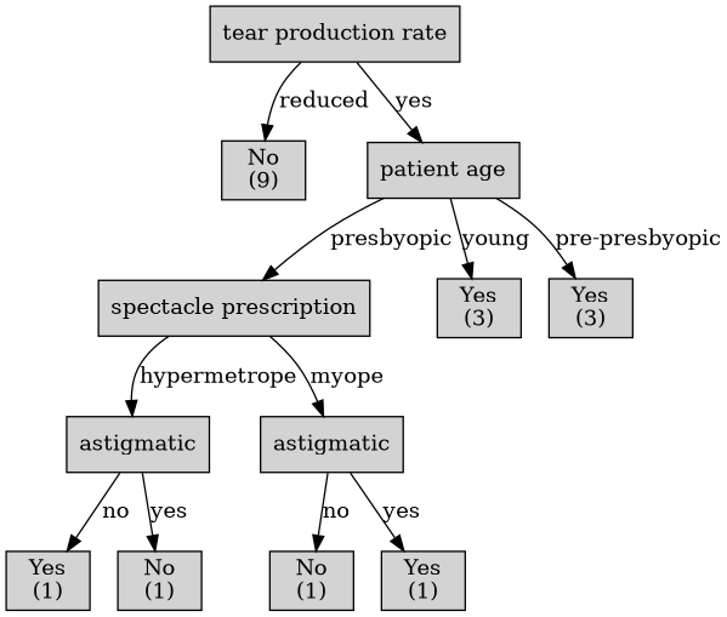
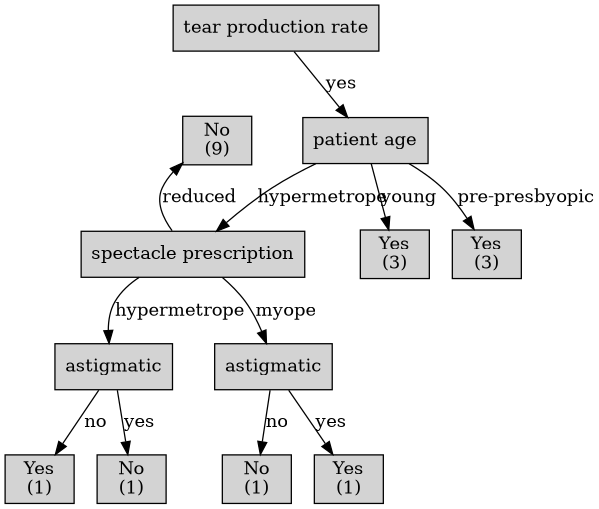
  digraph {
    node [shape=box style=filled weight=5]
    n1 [label="tear production rate\n" weight=1]
    n2 [label="patient age\n" weight=2]
    n3 [label="No\n(9)\n" weight=2]
    n4 [label="Yes\n(3)\n" weight=3]
    n5 [label="spectacle prescription\n" weight=3]
    n6 [label="Yes\n(3)\n" weight=3]
    n7 [label="astigmatic\n" weight=4]
    n8 [label="astigmatic\n" weight=4]
    n9 [label="Yes\n(1)\n"]
    n10 [label="No\n(1)\n"]
    n11 [label="No\n(1)\n"]
    n12 [label="Yes\n(1)\n"]
    subgraph sub_1 {
      rank=same
      n1
    }
    subgraph sub_2 {
      rank=same
      n2
      n3
    }
    subgraph sub_3 {
      rank=same
      n4
      n5
      n6
    }
    subgraph sub_4 {
      rank=same
      n7
      n8
    }
    subgraph sub_5 {
      rank=same
      n9
      n10
      n11
      n12
    }
    n1 -> n2 [label=yes]
-   n1 -> n3 [label=reduced]
+   n5 -> n3 [label=reduced]
    n2 -> n4 [label="pre-presbyopic"]
-   n2 -> n5 [label=presbyopic]
+   n2 -> n5 [label=hypermetrope]
    n2 -> n6 [label=young]
    n5 -> n7 [label=hypermetrope]
    n5 -> n8 [label=myope]
    n7 -> n9 [label=no]
    n7 -> n10 [label=yes]
    n8 -> n11 [label=no]
    n8 -> n12 [label=yes]
  }
